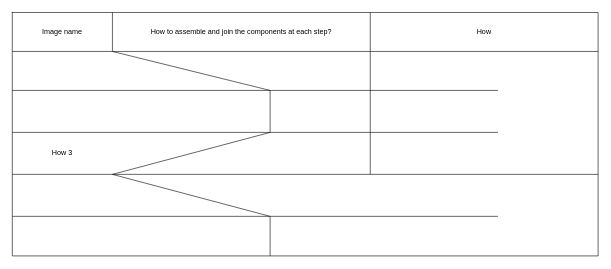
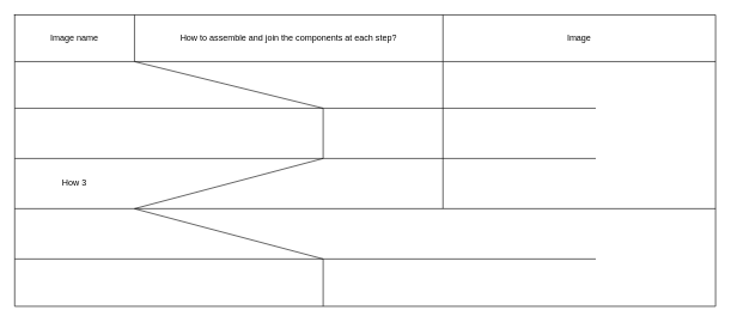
  <mxCell id="0" />
  <mxCell id="1" parent="0" />
  <mxCell id="2" value="" style="shape=table;startSize=0;container=1;collapsible=0;childLayout=tableLayout;" parent="1" vertex="1"><mxGeometry x="20" y="20" width="977" height="406" as="geometry" /></mxCell>
  <mxCell id="3" value="" style="shape=partialRectangle;collapsible=0;dropTarget=0;pointerEvents=0;fillColor=none;top=0;left=0;bottom=0;right=0;points=[[0,0.5],[1,0.5]];portConstraint=eastwest;" parent="2" vertex="1"><mxGeometry width="977" height="65" as="geometry" /></mxCell>
  <mxCell id="4" value="Image name" style="shape=partialRectangle;html=1;whiteSpace=wrap;connectable=0;overflow=hidden;fillColor=none;top=0;left=0;bottom=0;right=0;" parent="3" vertex="1"><mxGeometry width="167" height="65" as="geometry" /></mxCell>
  <mxCell id="5" value="How to assemble and join the components at each step?" style="shape=partialRectangle;html=1;whiteSpace=wrap;connectable=0;overflow=hidden;fillColor=none;top=0;left=0;bottom=0;right=0;" parent="3" vertex="1"><mxGeometry x="167" width="430" height="65" as="geometry" /></mxCell>
- <mxCell id="6" value="How" style="shape=partialRectangle;html=1;whiteSpace=wrap;connectable=0;overflow=hidden;fillColor=none;top=0;left=0;bottom=0;right=0;" parent="3" vertex="1"><mxGeometry x="597" width="380" height="65" as="geometry" /></mxCell>
+ <mxCell id="6" value="Image" style="shape=partialRectangle;html=1;whiteSpace=wrap;connectable=0;overflow=hidden;fillColor=none;top=0;left=0;bottom=0;right=0;" parent="3" vertex="1"><mxGeometry x="597" width="380" height="65" as="geometry" /></mxCell>
  <mxCell id="7" style="shape=partialRectangle;collapsible=0;dropTarget=0;pointerEvents=0;fillColor=none;top=0;left=0;bottom=0;right=0;points=[[0,0.5],[1,0.5]];portConstraint=eastwest;" parent="2" vertex="1"><mxGeometry y="65" width="977" height="65" as="geometry" /></mxCell>
  <mxCell id="8" style="shape=partialRectangle;html=1;whiteSpace=wrap;connectable=0;overflow=hidden;fillColor=none;top=0;left=0;bottom=0;right=0;" parent="7" vertex="1"><mxGeometry x="167" width="430" height="65" as="geometry" /></mxCell>
  <mxCell id="9" style="shape=partialRectangle;html=1;whiteSpace=wrap;connectable=0;overflow=hidden;fillColor=none;top=0;left=0;bottom=0;right=0;" parent="7" vertex="1"><mxGeometry x="597" width="380" height="65" as="geometry" /></mxCell>
  <mxCell id="10" style="shape=partialRectangle;collapsible=0;dropTarget=0;pointerEvents=0;fillColor=none;top=0;left=0;bottom=0;right=0;points=[[0,0.5],[1,0.5]];portConstraint=eastwest;" parent="2" vertex="1"><mxGeometry y="130" width="977" height="70" as="geometry" /></mxCell>
  <mxCell id="11" style="shape=partialRectangle;html=1;whiteSpace=wrap;connectable=0;overflow=hidden;fillColor=none;top=0;left=0;bottom=0;right=0;" parent="10" vertex="1"><mxGeometry x="167" width="430" height="70" as="geometry" /></mxCell>
  <mxCell id="12" style="shape=partialRectangle;html=1;whiteSpace=wrap;connectable=0;overflow=hidden;fillColor=none;top=0;left=0;bottom=0;right=0;" parent="10" vertex="1"><mxGeometry x="597" width="380" height="70" as="geometry" /></mxCell>
  <mxCell id="13" value="" style="shape=partialRectangle;collapsible=0;dropTarget=0;pointerEvents=0;fillColor=none;top=0;left=0;bottom=0;right=0;points=[[0,0.5],[1,0.5]];portConstraint=eastwest;" parent="2" vertex="1"><mxGeometry y="200" width="977" height="70" as="geometry" /></mxCell>
  <mxCell id="14" value="How 3" style="shape=partialRectangle;html=1;whiteSpace=wrap;connectable=0;overflow=hidden;fillColor=none;top=0;left=0;bottom=0;right=0;" parent="13" vertex="1"><mxGeometry width="167" height="70" as="geometry" /></mxCell>
  <mxCell id="15" value="" style="shape=partialRectangle;html=1;whiteSpace=wrap;connectable=0;overflow=hidden;fillColor=none;top=0;left=0;bottom=0;right=0;" parent="13" vertex="1"><mxGeometry x="167" width="430" height="70" as="geometry" /></mxCell>
  <mxCell id="16" value="" style="shape=partialRectangle;html=1;whiteSpace=wrap;connectable=0;overflow=hidden;fillColor=none;top=0;left=0;bottom=0;right=0;" parent="13" vertex="1"><mxGeometry x="597" width="380" height="70" as="geometry" /></mxCell>
  <mxCell id="17" value="" style="shape=partialRectangle;collapsible=0;dropTarget=0;pointerEvents=0;fillColor=none;top=0;left=0;bottom=0;right=0;points=[[0,0.5],[1,0.5]];portConstraint=eastwest;" parent="2" vertex="1"><mxGeometry y="270" width="977" height="70" as="geometry" /></mxCell>
  <mxCell id="18" value="" style="shape=partialRectangle;html=1;whiteSpace=wrap;connectable=0;overflow=hidden;fillColor=none;top=0;left=0;bottom=0;right=0;" parent="17" vertex="1"><mxGeometry x="167" width="430" height="70" as="geometry" /></mxCell>
  <mxCell id="19" value="" style="shape=partialRectangle;html=1;whiteSpace=wrap;connectable=0;overflow=hidden;fillColor=none;top=0;left=0;bottom=0;right=0;" parent="17" vertex="1"><mxGeometry x="597" width="380" height="70" as="geometry" /></mxCell>
  <mxCell id="20" value="" style="shape=partialRectangle;collapsible=0;dropTarget=0;pointerEvents=0;fillColor=none;top=0;left=0;bottom=0;right=0;points=[[0,0.5],[1,0.5]];portConstraint=eastwest;" parent="2" vertex="1"><mxGeometry y="340" width="977" height="66" as="geometry" /></mxCell>
  <mxCell id="21" value="" style="shape=partialRectangle;html=1;whiteSpace=wrap;connectable=0;overflow=hidden;fillColor=none;top=0;left=0;bottom=0;right=0;" parent="20" vertex="1"><mxGeometry x="167" width="430" height="66" as="geometry" /></mxCell>
  <mxCell id="22" value="" style="shape=partialRectangle;html=1;whiteSpace=wrap;connectable=0;overflow=hidden;fillColor=none;top=0;left=0;bottom=0;right=0;" parent="20" vertex="1"><mxGeometry x="597" width="380" height="66" as="geometry" /></mxCell>
